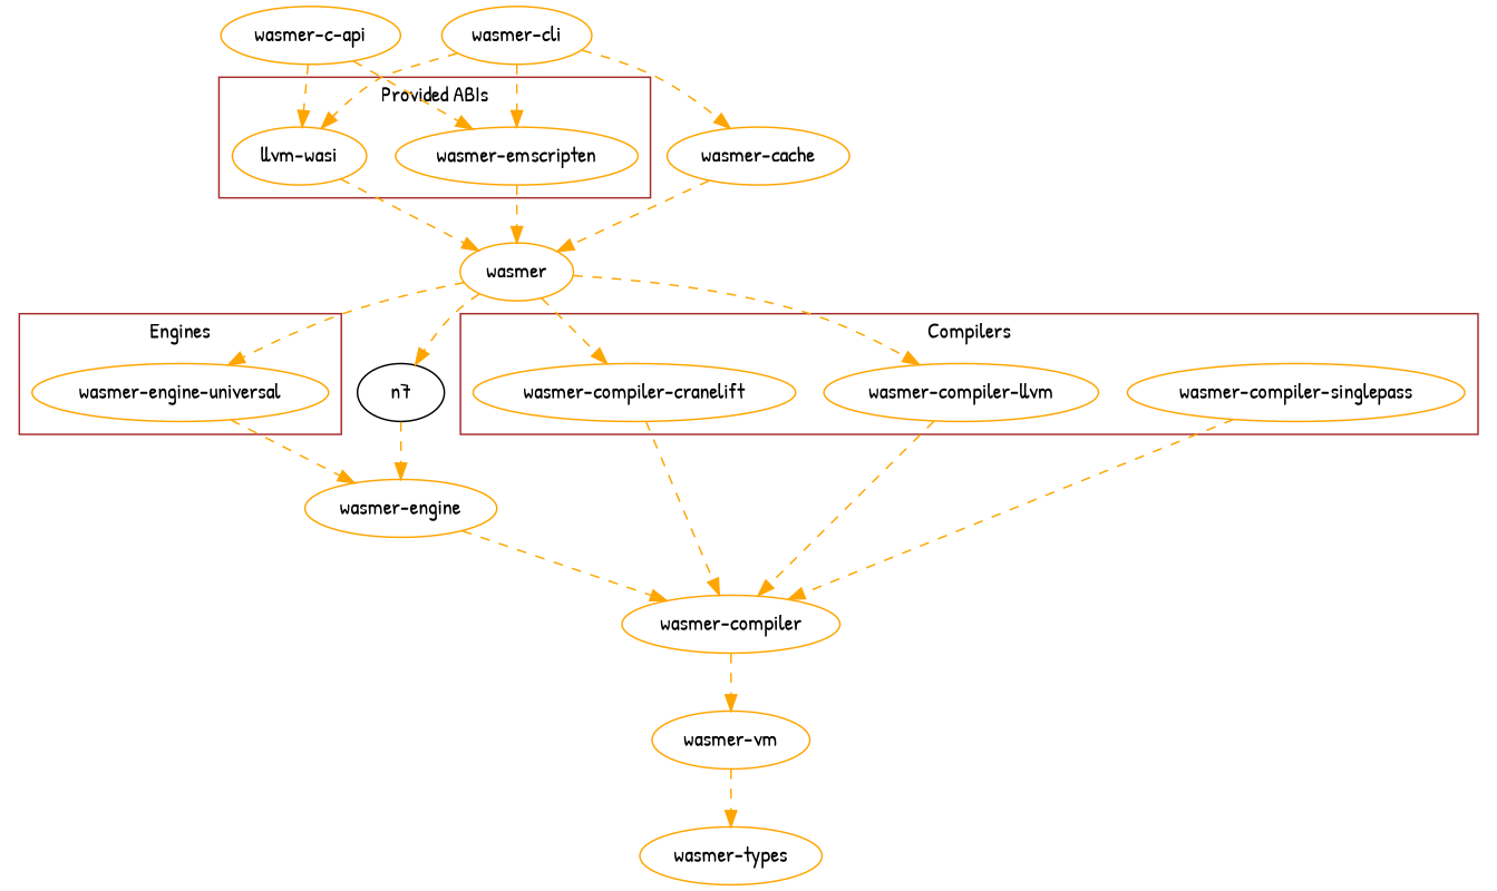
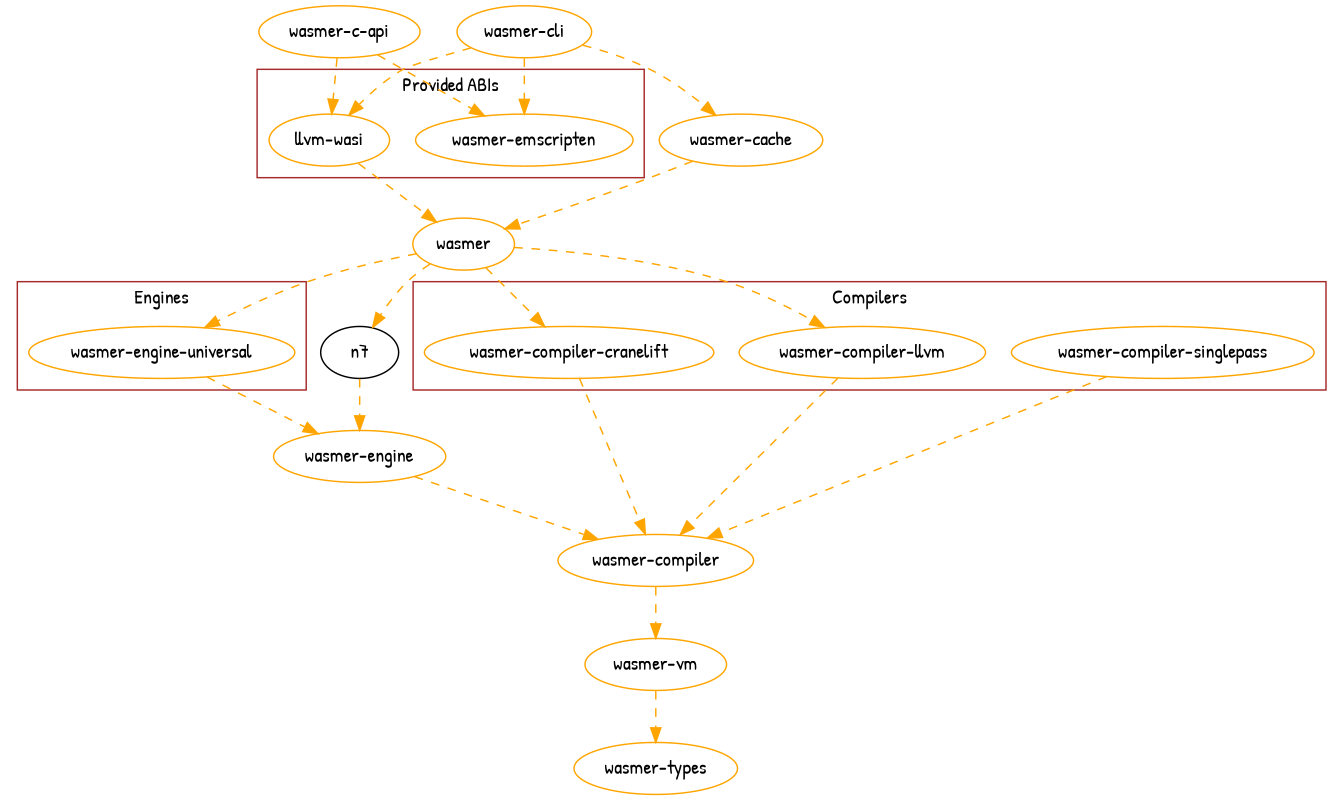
  digraph {
    fontname="Patrick Hand"
    newrank=true
    node [color=orange fontname="Patrick Hand"]
    edge [color=orange fontname="Patrick Hand" style=dashed]
    n6 [label="wasmer-engine-universal"]
    n2 [label="wasmer-compiler-cranelift"]
    n3 [label="wasmer-compiler-llvm"]
    n4 [label="wasmer-compiler-singlepass"]
    n7 [color=""]
    n11 [label="wasmer-emscripten"]
    n12 [label="llvm-wasi"]
    n5 [label="wasmer-engine"]
    n1 [label="wasmer-compiler"]
    n0 [label=wasmer]
    n9 [label="wasmer-vm"]
    n8 [label="wasmer-types"]
    n10 [label="wasmer-c-api"]
    n13 [label="wasmer-cache"]
    n14 [label="wasmer-cli"]
    subgraph sub_1 {
      rank=same
      n6
      n2
      n3
      n4
      n7
    }
    subgraph cluster_2 {
      color=brown
      label=Compilers
      n2
      n3
      n4
    }
    subgraph cluster_3 {
      color=brown
      label=Engines
      n6
    }
    subgraph cluster_4 {
      color=brown
      label="Provided ABIs"
      n11
      n12
    }
    n6 -> n5
    n2 -> n1
    n3 -> n1
    n4 -> n1
    n7 -> n5
-   n11 -> n0
    n12 -> n0
    n5 -> n1
    n1 -> n9
    n0 -> n6
    n0 -> n2
    n0 -> n3
    n0 -> n7
    n9 -> n8
    n10 -> n11
    n10 -> n12
    n13 -> n0
    n14 -> n11
    n14 -> n12
    n14 -> n13
  }
